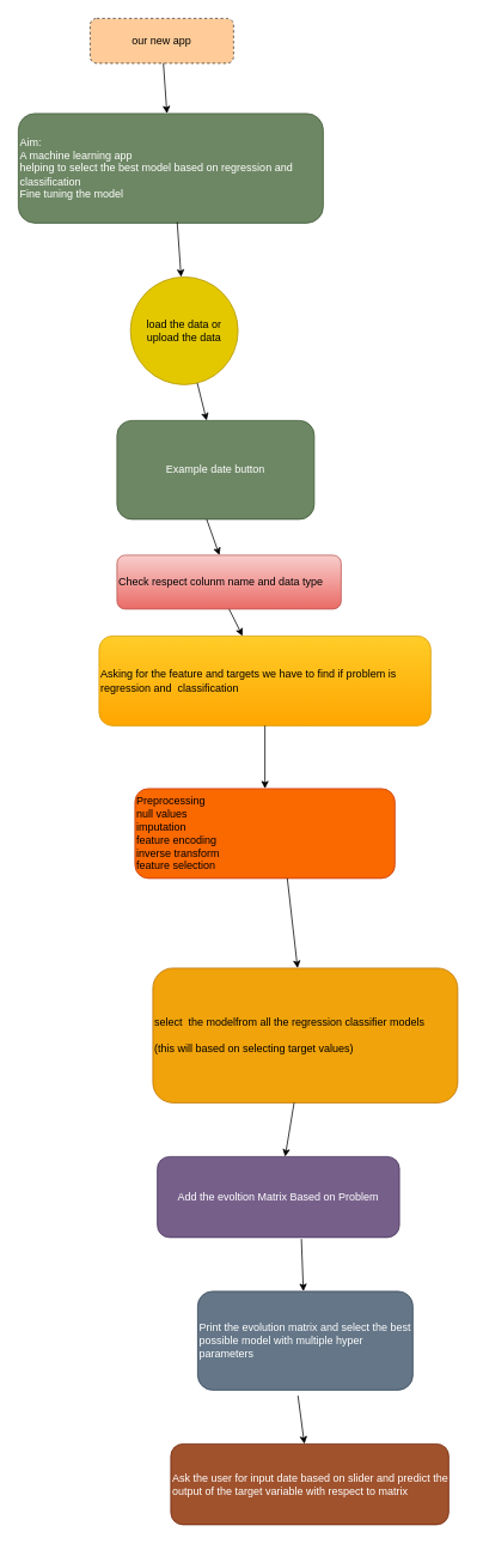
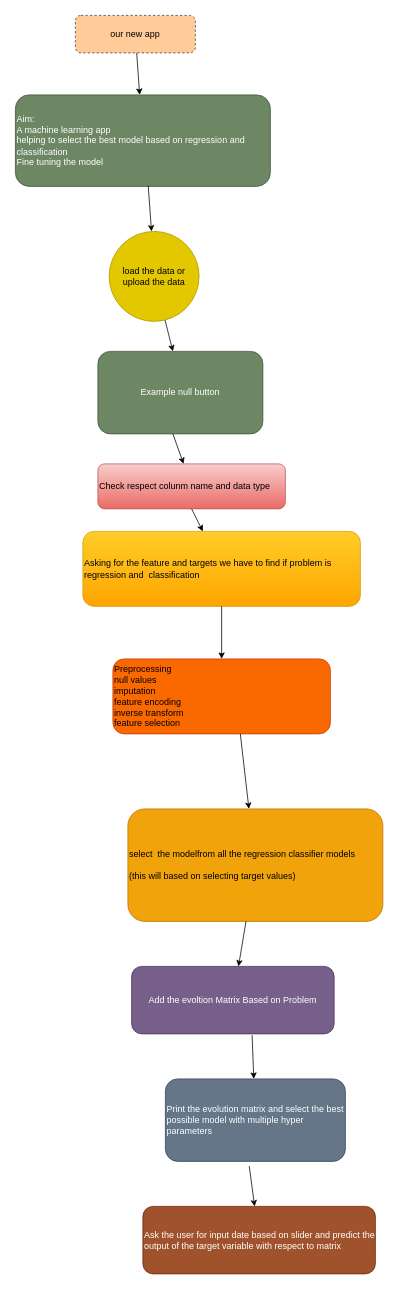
  <mxCell id="0" />
  <mxCell id="1" parent="0" />
  <mxCell id="2" value="our new app" style="rounded=1;whiteSpace=wrap;html=1;fillColor=#ffcc99;strokeColor=#36393d;dashed=1;" vertex="1" parent="1"><mxGeometry x="100" y="20" width="160" height="50" as="geometry" /></mxCell>
  <mxCell id="3" value="" style="endArrow=classic;html=1;" edge="1" parent="1" source="2" target="4"><mxGeometry width="50" height="50" relative="1" as="geometry"><mxPoint x="180" y="158" as="sourcePoint" /><mxPoint x="170" y="138" as="targetPoint" /></mxGeometry></mxCell>
  <mxCell id="4" value="Aim:&lt;br&gt;A machine learning app&lt;br&gt;helping to select the best model based on regression and classification&lt;br&gt;Fine tuning the model" style="rounded=1;whiteSpace=wrap;html=1;align=left;fillColor=#6d8764;fontColor=#ffffff;strokeColor=#3A5431;" vertex="1" parent="1"><mxGeometry x="20" y="126" width="340" height="122" as="geometry" /></mxCell>
  <mxCell id="5" value="" style="endArrow=classic;html=1;exitX=0.521;exitY=0.992;exitDx=0;exitDy=0;exitPerimeter=0;" edge="1" parent="1" source="4" target="6"><mxGeometry width="50" height="50" relative="1" as="geometry"><mxPoint x="200" y="268" as="sourcePoint" /><mxPoint x="220" y="298" as="targetPoint" /></mxGeometry></mxCell>
  <mxCell id="6" value="load the data or upload the data" style="ellipse;whiteSpace=wrap;html=1;aspect=fixed;fillColor=#e3c800;strokeColor=#B09500;fontColor=#000000;" vertex="1" parent="1"><mxGeometry x="145" y="308" width="120" height="120" as="geometry" /></mxCell>
  <mxCell id="7" value="" style="endArrow=classic;html=1;entryX=0.5;entryY=0;entryDx=0;entryDy=0;" edge="1" parent="1" source="6"><mxGeometry width="50" height="50" relative="1" as="geometry"><mxPoint x="180" y="498" as="sourcePoint" /><mxPoint x="230" y="468" as="targetPoint" /></mxGeometry></mxCell>
- <mxCell id="8" value="Example date button" style="rounded=1;whiteSpace=wrap;html=1;fillColor=#6d8764;strokeColor=#3A5431;fontColor=#ffffff;" vertex="1" parent="1"><mxGeometry x="130" y="468" width="220" height="110" as="geometry" /></mxCell>
+ <mxCell id="8" value="Example null button" style="rounded=1;whiteSpace=wrap;html=1;fillColor=#6d8764;strokeColor=#3A5431;fontColor=#ffffff;" vertex="1" parent="1"><mxGeometry x="130" y="468" width="220" height="110" as="geometry" /></mxCell>
  <mxCell id="9" value="" style="endArrow=classic;html=1;" edge="1" parent="1" target="10"><mxGeometry width="50" height="50" relative="1" as="geometry"><mxPoint x="230" y="578" as="sourcePoint" /><mxPoint x="250" y="648" as="targetPoint" /></mxGeometry></mxCell>
  <mxCell id="10" value="Check respect colunm name and data type" style="rounded=1;whiteSpace=wrap;html=1;align=left;fillColor=#f8cecc;gradientColor=#ea6b66;strokeColor=#b85450;" vertex="1" parent="1"><mxGeometry x="130" y="618" width="250" height="60" as="geometry" /></mxCell>
  <mxCell id="11" value="" style="endArrow=classic;html=1;exitX=0.5;exitY=1;exitDx=0;exitDy=0;" edge="1" parent="1" source="10" target="12"><mxGeometry width="50" height="50" relative="1" as="geometry"><mxPoint x="190" y="728" as="sourcePoint" /><mxPoint x="280" y="758" as="targetPoint" /></mxGeometry></mxCell>
  <mxCell id="12" value="Asking for the feature and targets we have to find if problem is regression and&amp;nbsp; classification" style="rounded=1;whiteSpace=wrap;html=1;align=left;fillColor=#ffcd28;strokeColor=#d79b00;gradientColor=#ffa500;" vertex="1" parent="1"><mxGeometry x="110" y="708" width="370" height="100" as="geometry" /></mxCell>
  <mxCell id="13" value="" style="endArrow=classic;html=1;" edge="1" parent="1" source="12" target="14"><mxGeometry width="50" height="50" relative="1" as="geometry"><mxPoint x="190" y="838" as="sourcePoint" /><mxPoint x="230" y="908" as="targetPoint" /></mxGeometry></mxCell>
  <mxCell id="14" value="Preprocessing&lt;br&gt;null values&lt;br&gt;imputation&lt;br&gt;feature encoding&lt;br&gt;inverse transform&lt;br&gt;feature selection" style="rounded=1;whiteSpace=wrap;html=1;align=left;fillColor=#fa6800;fontColor=#000000;strokeColor=#C73500;" vertex="1" parent="1"><mxGeometry x="150" y="878" width="290" height="100" as="geometry" /></mxCell>
  <mxCell id="15" value="" style="endArrow=classic;html=1;exitX=0.586;exitY=1;exitDx=0;exitDy=0;exitPerimeter=0;" edge="1" parent="1" source="14" target="16"><mxGeometry width="50" height="50" relative="1" as="geometry"><mxPoint x="190" y="1128" as="sourcePoint" /><mxPoint x="350" y="1078" as="targetPoint" /></mxGeometry></mxCell>
  <mxCell id="16" value="select&amp;nbsp; the modelfrom all the regression classifier models&lt;br&gt;&lt;br&gt;(this will based on selecting target values)" style="rounded=1;whiteSpace=wrap;html=1;align=left;fillColor=#f0a30a;fontColor=#000000;strokeColor=#BD7000;" vertex="1" parent="1"><mxGeometry x="170" y="1078" width="340" height="150" as="geometry" /></mxCell>
  <mxCell id="17" value="" style="endArrow=classic;html=1;fontSize=12;" edge="1" parent="1" source="16" target="18"><mxGeometry width="50" height="50" relative="1" as="geometry"><mxPoint x="270" y="1338" as="sourcePoint" /><mxPoint x="290" y="1298" as="targetPoint" /></mxGeometry></mxCell>
  <mxCell id="18" value="Add the evoltion Matrix Based on Problem" style="rounded=1;whiteSpace=wrap;html=1;fontSize=12;fillColor=#76608a;fontColor=#ffffff;strokeColor=#432D57;" vertex="1" parent="1"><mxGeometry x="175" y="1288" width="270" height="90" as="geometry" /></mxCell>
  <mxCell id="19" value="" style="endArrow=classic;html=1;fontSize=12;exitX=0.595;exitY=1.019;exitDx=0;exitDy=0;exitPerimeter=0;" edge="1" parent="1" source="18" target="20"><mxGeometry width="50" height="50" relative="1" as="geometry"><mxPoint x="270" y="1558" as="sourcePoint" /><mxPoint x="360" y="1468" as="targetPoint" /></mxGeometry></mxCell>
  <mxCell id="20" value="Print the evolution matrix and select the best possible model with multiple hyper parameters&amp;nbsp;" style="rounded=1;whiteSpace=wrap;html=1;fontSize=12;align=left;fillColor=#647687;fontColor=#ffffff;strokeColor=#314354;" vertex="1" parent="1"><mxGeometry x="220" y="1438" width="240" height="110" as="geometry" /></mxCell>
  <mxCell id="21" value="" style="endArrow=classic;html=1;fontSize=12;exitX=0.466;exitY=1.057;exitDx=0;exitDy=0;exitPerimeter=0;" edge="1" parent="1" source="20" target="22"><mxGeometry width="50" height="50" relative="1" as="geometry"><mxPoint x="270" y="1628" as="sourcePoint" /><mxPoint x="340" y="1638" as="targetPoint" /></mxGeometry></mxCell>
  <mxCell id="22" value="Ask the user for input date based on slider and predict the output of the target variable with respect to matrix" style="rounded=1;whiteSpace=wrap;html=1;fontSize=12;align=left;fillColor=#a0522d;fontColor=#ffffff;strokeColor=#6D1F00;" vertex="1" parent="1"><mxGeometry x="190" y="1608" width="310" height="90" as="geometry" /></mxCell>
